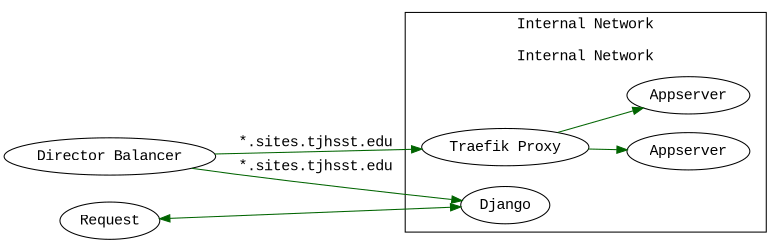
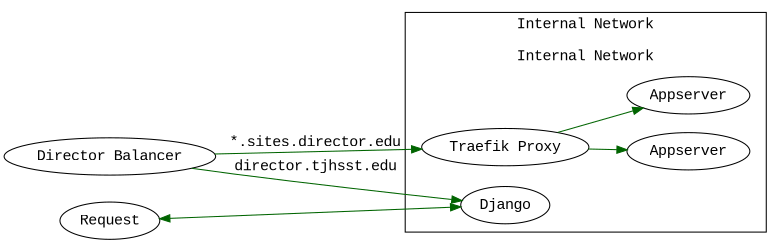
  digraph {
    fontname="Liberation Mono"
    rankdir=LR
    node [fontname="Liberation Mono"]
    edge [color=darkgreen fontname="Liberation Mono"]
    n1 [label="Traefik Proxy"]
    n2 [label=Appserver]
    n3 [label=Appserver]
    Django
    n5 [label="Director Balancer"]
    Request
    subgraph cluster_1 {
      label="Internal Network"
      Django
      subgraph cluster_2 {
        label="Internal Network"
        peripheries=0
        n1
        n2
        n3
      }
    }
    n1 -> n2
    n1 -> n3
-   n5 -> n1 [label="*.sites.tjhsst.edu"]
-   n5 -> Django [label="*.sites.tjhsst.edu"]
+   n5 -> n1 [label="*.sites.director.edu"]
+   n5 -> Django [label="director.tjhsst.edu"]
    Request -> Django [dir=both]
  }
